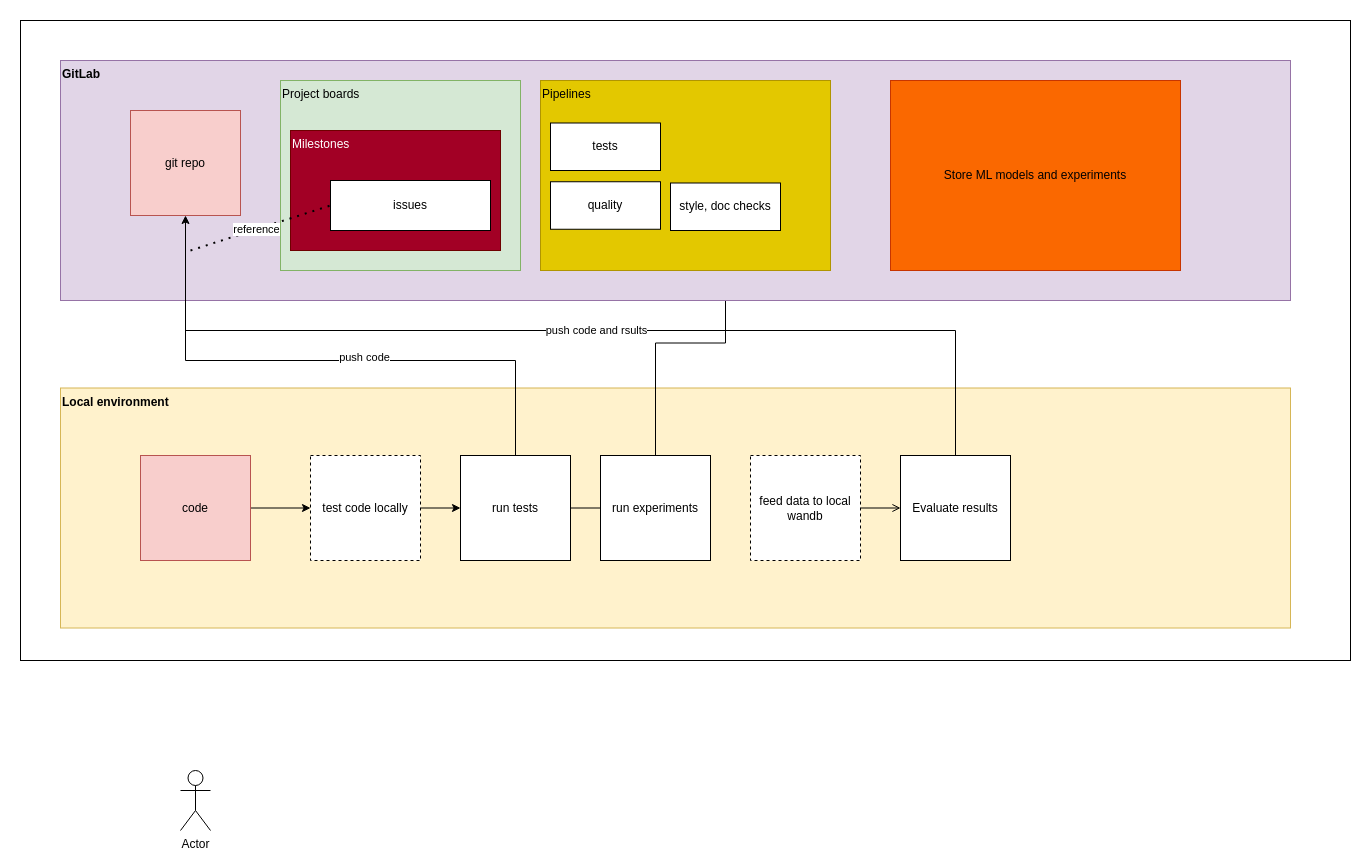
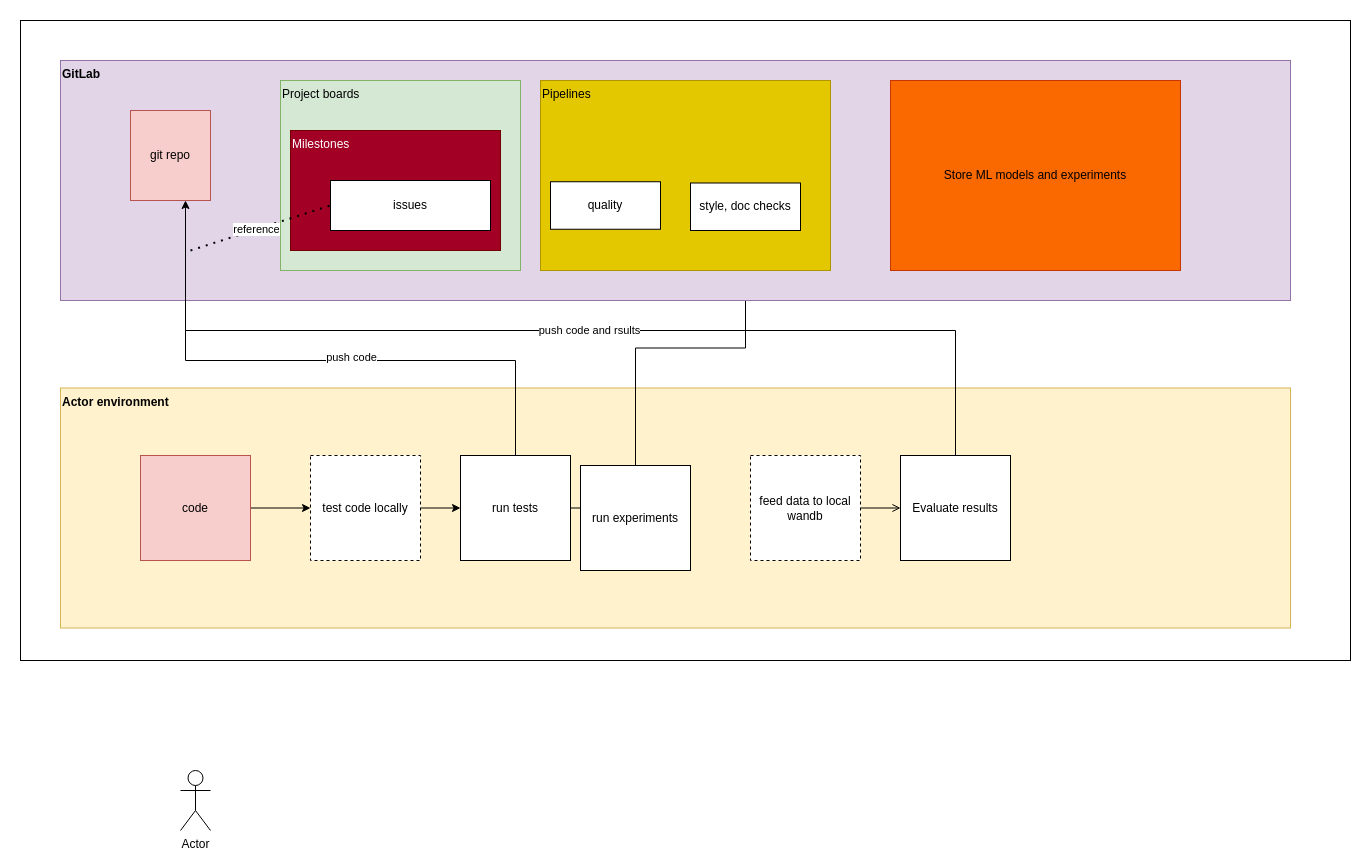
  <mxCell id="0" />
  <mxCell id="1" parent="0" />
  <mxCell id="2" value="" style="rounded=0;whiteSpace=wrap;html=1;fillColor=none;" vertex="1" parent="1"><mxGeometry x="20" y="20" width="1330" height="640" as="geometry" /></mxCell>
- <mxCell id="3" value="&lt;b&gt;Local environment&lt;/b&gt;" style="rounded=0;whiteSpace=wrap;html=1;fillColor=#fff2cc;strokeColor=#d6b656;verticalAlign=top;align=left;" vertex="1" parent="1"><mxGeometry x="60" y="387.5" width="1230" height="240" as="geometry" /></mxCell>
+ <mxCell id="3" value="&lt;b&gt;Actor environment&lt;/b&gt;" style="rounded=0;whiteSpace=wrap;html=1;fillColor=#fff2cc;strokeColor=#d6b656;verticalAlign=top;align=left;" vertex="1" parent="1"><mxGeometry x="60" y="387.5" width="1230" height="240" as="geometry" /></mxCell>
  <mxCell id="4" style="edgeStyle=orthogonalEdgeStyle;rounded=0;orthogonalLoop=1;jettySize=auto;html=1;exitX=1;exitY=0.5;exitDx=0;exitDy=0;entryX=0;entryY=0.5;entryDx=0;entryDy=0;" edge="1" parent="1" source="5" target="8"><mxGeometry relative="1" as="geometry" /></mxCell>
  <mxCell id="5" value="code" style="rounded=0;whiteSpace=wrap;html=1;fillColor=#f8cecc;strokeColor=#b85450;" vertex="1" parent="1"><mxGeometry x="140" y="455" width="110" height="105" as="geometry" /></mxCell>
  <mxCell id="6" value="Actor" style="shape=umlActor;verticalLabelPosition=bottom;verticalAlign=top;html=1;outlineConnect=0;" vertex="1" parent="1"><mxGeometry x="180" y="770" width="30" height="60" as="geometry" /></mxCell>
  <mxCell id="7" style="edgeStyle=orthogonalEdgeStyle;rounded=0;orthogonalLoop=1;jettySize=auto;html=1;exitX=1;exitY=0.5;exitDx=0;exitDy=0;entryX=0;entryY=0.5;entryDx=0;entryDy=0;" edge="1" parent="1" source="8" target="12"><mxGeometry relative="1" as="geometry" /></mxCell>
  <mxCell id="8" value="test code locally" style="rounded=0;whiteSpace=wrap;html=1;dashed=1;" vertex="1" parent="1"><mxGeometry x="310" y="455" width="110" height="105" as="geometry" /></mxCell>
  <mxCell id="9" style="edgeStyle=orthogonalEdgeStyle;rounded=0;orthogonalLoop=1;jettySize=auto;html=1;exitX=1;exitY=0.5;exitDx=0;exitDy=0;entryX=0;entryY=0.5;entryDx=0;entryDy=0;endArrow=none;" edge="1" parent="1" source="12" target="14"><mxGeometry relative="1" as="geometry" /></mxCell>
  <mxCell id="10" style="edgeStyle=orthogonalEdgeStyle;rounded=0;orthogonalLoop=1;jettySize=auto;html=1;entryX=0.5;entryY=1;entryDx=0;entryDy=0;" edge="1" parent="1" source="12" target="18"><mxGeometry relative="1" as="geometry"><Array as="points"><mxPoint x="515" y="360" /><mxPoint x="185" y="360" /></Array></mxGeometry></mxCell>
  <mxCell id="11" value="push code" style="edgeLabel;html=1;align=center;verticalAlign=middle;resizable=0;points=[];" vertex="1" connectable="0" parent="10"><mxGeometry x="-0.134" y="-4" relative="1" as="geometry"><mxPoint as="offset" /></mxGeometry></mxCell>
  <mxCell id="12" value="run tests" style="rounded=0;whiteSpace=wrap;html=1;" vertex="1" parent="1"><mxGeometry x="460" y="455" width="110" height="105" as="geometry" /></mxCell>
  <mxCell id="13" style="edgeStyle=orthogonalEdgeStyle;rounded=0;orthogonalLoop=1;jettySize=auto;html=1;" edge="1" parent="1" source="14" target="30"><mxGeometry relative="1" as="geometry" /></mxCell>
- <mxCell id="14" value="run experiments" style="rounded=0;whiteSpace=wrap;html=1;" vertex="1" parent="1"><mxGeometry x="600" y="455" width="110" height="105" as="geometry" /></mxCell>
+ <mxCell id="14" value="run experiments" style="rounded=0;whiteSpace=wrap;html=1;" vertex="1" parent="1"><mxGeometry x="580" y="465" width="110" height="105" as="geometry" /></mxCell>
  <mxCell id="15" style="edgeStyle=orthogonalEdgeStyle;rounded=0;orthogonalLoop=1;jettySize=auto;html=1;exitX=1;exitY=0.5;exitDx=0;exitDy=0;entryX=0;entryY=0.5;entryDx=0;entryDy=0;endArrow=open;" edge="1" parent="1" source="16" target="21"><mxGeometry relative="1" as="geometry" /></mxCell>
  <mxCell id="16" value="feed data to local wandb" style="rounded=0;whiteSpace=wrap;html=1;dashed=1;" vertex="1" parent="1"><mxGeometry x="750" y="455" width="110" height="105" as="geometry" /></mxCell>
  <mxCell id="17" value="&lt;b&gt;GitLab&lt;/b&gt;" style="rounded=0;whiteSpace=wrap;html=1;fillColor=#e1d5e7;strokeColor=#9673a6;verticalAlign=top;align=left;" vertex="1" parent="1"><mxGeometry x="60" y="60" width="1230" height="240" as="geometry" /></mxCell>
- <mxCell id="18" value="git repo" style="rounded=0;whiteSpace=wrap;html=1;fillColor=#f8cecc;strokeColor=#b85450;" vertex="1" parent="1"><mxGeometry x="130" y="110" width="110" height="105" as="geometry" /></mxCell>
+ <mxCell id="18" value="git repo" style="rounded=0;whiteSpace=wrap;html=1;fillColor=#f8cecc;strokeColor=#b85450;" vertex="1" parent="1"><mxGeometry x="130" y="110" width="80" height="90" as="geometry" /></mxCell>
  <mxCell id="19" style="edgeStyle=orthogonalEdgeStyle;rounded=0;orthogonalLoop=1;jettySize=auto;html=1;" edge="1" parent="1" source="21" target="18"><mxGeometry relative="1" as="geometry"><Array as="points"><mxPoint x="955" y="330" /><mxPoint x="185" y="330" /></Array></mxGeometry></mxCell>
  <mxCell id="20" value="push code and rsults" style="edgeLabel;html=1;align=center;verticalAlign=middle;resizable=0;points=[];" vertex="1" connectable="0" parent="19"><mxGeometry x="-0.04" y="-1" relative="1" as="geometry"><mxPoint as="offset" /></mxGeometry></mxCell>
  <mxCell id="21" value="Evaluate results" style="rounded=0;whiteSpace=wrap;html=1;" vertex="1" parent="1"><mxGeometry x="900" y="455" width="110" height="105" as="geometry" /></mxCell>
  <mxCell id="22" value="Project boards" style="rounded=0;whiteSpace=wrap;html=1;fillColor=#d5e8d4;strokeColor=#82b366;align=left;horizontal=1;verticalAlign=top;" vertex="1" parent="1"><mxGeometry x="280" y="80" width="240" height="190" as="geometry" /></mxCell>
  <mxCell id="23" value="Milestones" style="rounded=0;whiteSpace=wrap;html=1;fillColor=#a20025;fontColor=#ffffff;strokeColor=#6F0000;align=left;verticalAlign=top;" vertex="1" parent="1"><mxGeometry x="290" y="130" width="210" height="120" as="geometry" /></mxCell>
  <mxCell id="24" value="issues" style="rounded=0;whiteSpace=wrap;html=1;" vertex="1" parent="1"><mxGeometry x="330" y="180" width="160" height="50" as="geometry" /></mxCell>
  <mxCell id="25" value="" style="endArrow=none;dashed=1;html=1;dashPattern=1 3;strokeWidth=2;rounded=0;entryX=0;entryY=0.5;entryDx=0;entryDy=0;" edge="1" parent="1" target="24"><mxGeometry width="50" height="50" relative="1" as="geometry"><mxPoint x="190" y="250" as="sourcePoint" /><mxPoint x="650" y="340" as="targetPoint" /></mxGeometry></mxCell>
  <mxCell id="26" value="reference" style="edgeLabel;html=1;align=center;verticalAlign=middle;resizable=0;points=[];" vertex="1" connectable="0" parent="25"><mxGeometry x="-0.055" relative="1" as="geometry"><mxPoint as="offset" /></mxGeometry></mxCell>
  <mxCell id="27" value="Pipelines" style="rounded=0;whiteSpace=wrap;html=1;fillColor=#e3c800;strokeColor=#B09500;align=left;horizontal=1;verticalAlign=top;fontColor=#000000;" vertex="1" parent="1"><mxGeometry x="540" y="80" width="290" height="190" as="geometry" /></mxCell>
- <mxCell id="28" value="tests" style="rounded=0;whiteSpace=wrap;html=1;" vertex="1" parent="1"><mxGeometry x="550" y="122.5" width="110" height="47.5" as="geometry" /></mxCell>
  <mxCell id="29" value="quality" style="rounded=0;whiteSpace=wrap;html=1;" vertex="1" parent="1"><mxGeometry x="550" y="181.25" width="110" height="47.5" as="geometry" /></mxCell>
- <mxCell id="30" value="style, doc checks" style="rounded=0;whiteSpace=wrap;html=1;" vertex="1" parent="1"><mxGeometry x="670" y="182.5" width="110" height="47.5" as="geometry" /></mxCell>
+ <mxCell id="30" value="style, doc checks" style="rounded=0;whiteSpace=wrap;html=1;" vertex="1" parent="1"><mxGeometry x="690" y="182.5" width="110" height="47.5" as="geometry" /></mxCell>
  <mxCell id="31" value="Store ML models and experiments" style="rounded=0;whiteSpace=wrap;html=1;fillColor=#fa6800;strokeColor=#C73500;align=center;horizontal=1;verticalAlign=middle;fontColor=#000000;" vertex="1" parent="1"><mxGeometry x="890" y="80" width="290" height="190" as="geometry" /></mxCell>
